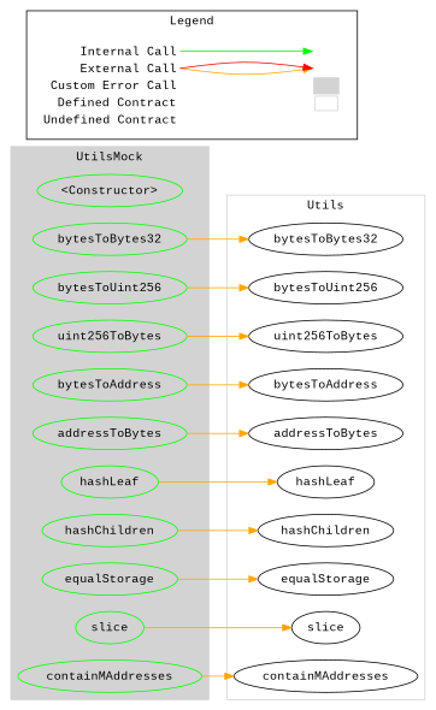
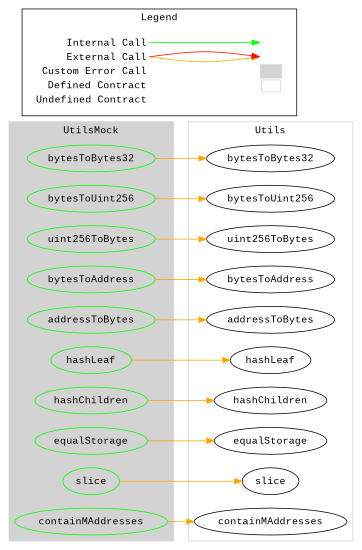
  digraph {
    compound=true
    rankdir=LR
    fontname="Liberation Mono"
    node [fontname="Liberation Mono"]
    edge [color=orange fontname="Liberation Mono"]
-   n1 [color=green label="<Constructor>"]
    n2 [color=green label=bytesToBytes32]
    n3 [color=green label=bytesToUint256]
    n4 [color=green label=uint256ToBytes]
    n5 [color=green label=bytesToAddress]
    n6 [color=green label=addressToBytes]
    n7 [color=green label=hashLeaf]
    n8 [color=green label=hashChildren]
    n9 [color=green label=equalStorage]
    n10 [color=green label=slice]
    n11 [color=green label=containMAddresses]
    n12 [label=bytesToBytes32]
    n13 [label=bytesToUint256]
    n14 [label=uint256ToBytes]
    n15 [label=bytesToAddress]
    n16 [label=addressToBytes]
    n17 [label=hashLeaf]
    n18 [label=hashChildren]
    n19 [label=equalStorage]
    n20 [label=slice]
    n21 [label=containMAddresses]
    n22 [label=<<table border="0" cellpadding="2" cellspacing="0" cellborder="0">   <tr><td align="right" port="i1">Internal Call</td></tr>   <tr><td align="right" port="i2">External Call</td></tr>   <tr><td align="right" port="i2">Custom Error Call</td></tr>   <tr><td align="right" port="i3">Defined Contract</td></tr>   <tr><td align="right" port="i4">Undefined Contract</td></tr>   </table>> shape=plaintext]
    n23 [label=<<table border="0" cellpadding="2" cellspacing="0" cellborder="0">   <tr><td port="i1">&nbsp;&nbsp;&nbsp;</td></tr>   <tr><td port="i2">&nbsp;&nbsp;&nbsp;</td></tr>   <tr><td port="i3" bgcolor="lightgray">&nbsp;&nbsp;&nbsp;</td></tr>   <tr><td port="i4">     <table border="1" cellborder="0" cellspacing="0" cellpadding="7" color="lightgray">       <tr>        <td></td>       </tr>      </table>   </td></tr>   </table>> shape=plaintext]
    subgraph cluster_1 {
      bgcolor=lightgray
      color=lightgray
      label=UtilsMock
      style=filled
-     n1
      n2
      n3
      n4
      n5
      n6
      n7
      n8
      n9
      n10
      n11
    }
    subgraph cluster_2 {
      color=lightgray
      label=Utils
      n12
      n13
      n14
      n15
      n16
      n17
      n18
      n19
      n20
      n21
    }
    subgraph cluster_3 {
      label=Legend
      n22
      n23
    }
    n2 -> n12
    n3 -> n13
    n4 -> n14
    n5 -> n15
    n6 -> n16
    n7 -> n17
    n8 -> n18
    n9 -> n19
    n10 -> n20
    n11 -> n21
    n22 -> n23 [color=green headport="i1:w" tailport="i1:e"]
    n22 -> n23 [headport="i2:w" tailport="i2:e"]
    n22 -> n23 [color=red headport="i2:w" tailport="i2:e"]
  }
